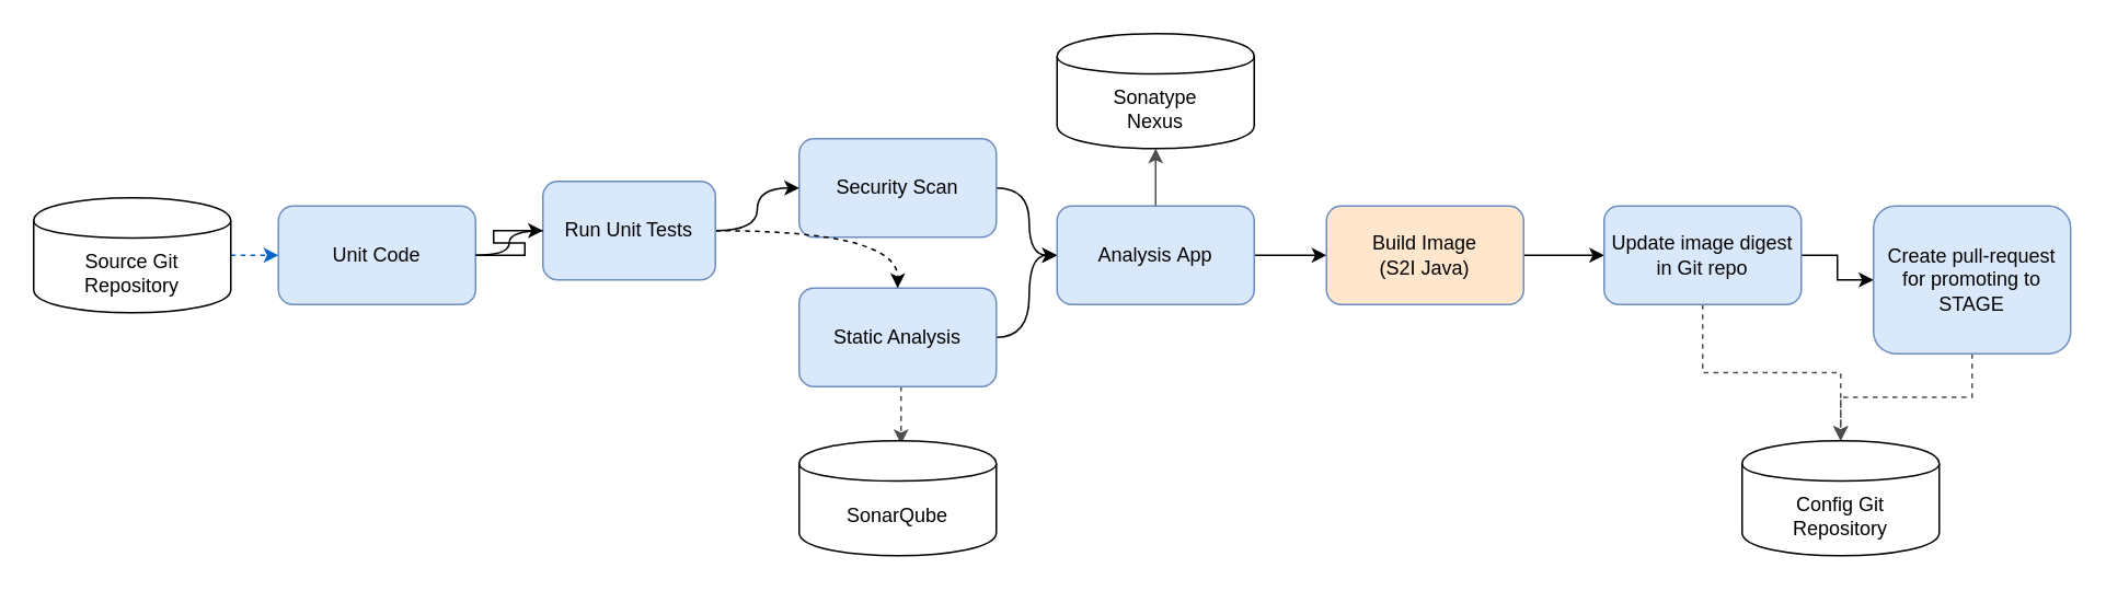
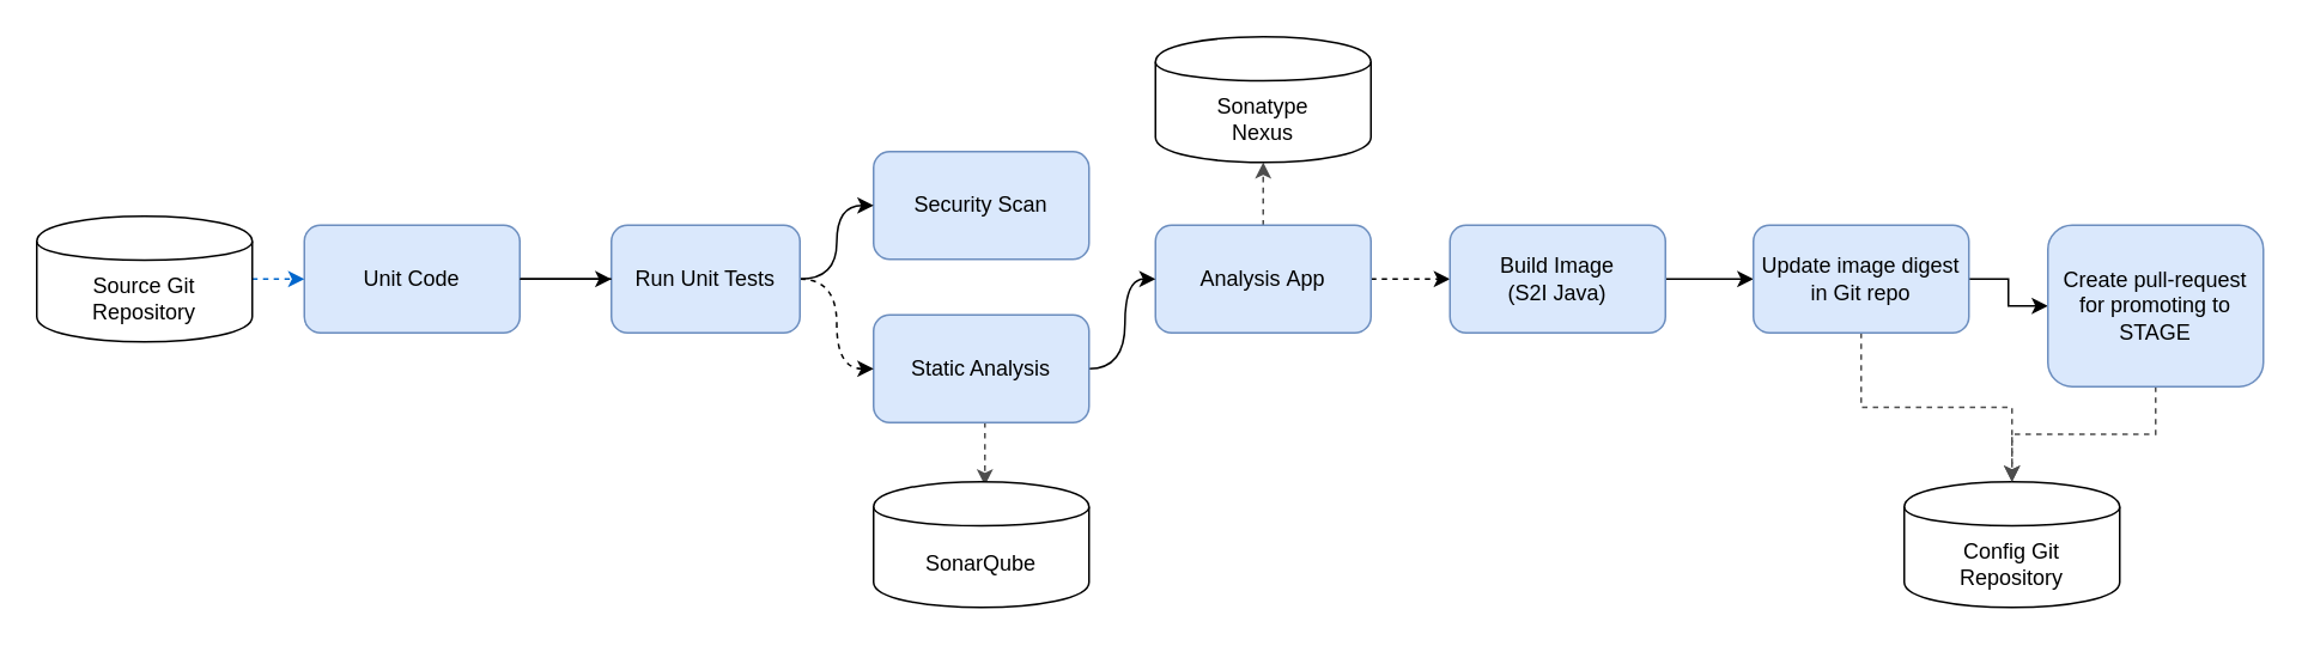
  <mxCell id="0" />
  <mxCell id="1" parent="0" />
  <mxCell id="2" style="edgeStyle=entityRelationEdgeStyle;rounded=0;orthogonalLoop=1;jettySize=auto;html=1;exitX=1;exitY=0.5;exitDx=0;exitDy=0;entryX=0;entryY=0.5;entryDx=0;entryDy=0;" parent="1" source="3" target="24" edge="1"><mxGeometry relative="1" as="geometry" /></mxCell>
  <mxCell id="3" value="Unit Code" style="rounded=1;whiteSpace=wrap;html=1;fillColor=#dae8fc;strokeColor=#6c8ebf;" parent="1" vertex="1"><mxGeometry x="169" y="125" width="120" height="60" as="geometry" /></mxCell>
  <mxCell id="4" style="edgeStyle=orthogonalEdgeStyle;curved=1;rounded=0;orthogonalLoop=1;jettySize=auto;html=1;exitX=1;exitY=0.5;exitDx=0;exitDy=0;entryX=0;entryY=0.5;entryDx=0;entryDy=0;dashed=1;strokeColor=#0066CC;" parent="1" source="5" target="3" edge="1"><mxGeometry relative="1" as="geometry"><mxPoint x="97" y="155" as="sourcePoint" /><mxPoint x="147" y="155" as="targetPoint" /></mxGeometry></mxCell>
  <mxCell id="5" value="Source Git&lt;br&gt;Repository" style="shape=cylinder;whiteSpace=wrap;html=1;boundedLbl=1;backgroundOutline=1;" parent="1" vertex="1"><mxGeometry x="20" y="120" width="120" height="70" as="geometry" /></mxCell>
- <mxCell id="6" style="edgeStyle=orthogonalEdgeStyle;curved=1;rounded=0;orthogonalLoop=1;jettySize=auto;html=1;exitX=0.5;exitY=0;exitDx=0;exitDy=0;entryX=0.5;entryY=1;entryDx=0;entryDy=0;dashed=0;strokeColor=#4D4D4D;" parent="1" source="9" target="13" edge="1"><mxGeometry relative="1" as="geometry"><mxPoint x="703" y="95" as="targetPoint" /></mxGeometry></mxCell>
- <mxCell id="7" style="edgeStyle=orthogonalEdgeStyle;curved=1;rounded=0;orthogonalLoop=1;jettySize=auto;html=1;entryX=0;entryY=0.5;entryDx=0;entryDy=0;" parent="1" source="17" target="9" edge="1"><mxGeometry relative="1" as="geometry" /></mxCell>
- <mxCell id="8" style="edgeStyle=orthogonalEdgeStyle;rounded=0;orthogonalLoop=1;jettySize=auto;html=1;exitX=1;exitY=0.5;exitDx=0;exitDy=0;entryX=0;entryY=0.5;entryDx=0;entryDy=0;" parent="1" source="9" target="16" edge="1"><mxGeometry relative="1" as="geometry" /></mxCell>
+ <mxCell id="6" style="edgeStyle=orthogonalEdgeStyle;curved=1;rounded=0;orthogonalLoop=1;jettySize=auto;html=1;exitX=0.5;exitY=0;exitDx=0;exitDy=0;entryX=0.5;entryY=1;entryDx=0;entryDy=0;dashed=1;strokeColor=#4D4D4D;" parent="1" source="9" target="13" edge="1"><mxGeometry relative="1" as="geometry"><mxPoint x="703" y="95" as="targetPoint" /></mxGeometry></mxCell>
+ <mxCell id="8" style="edgeStyle=orthogonalEdgeStyle;rounded=0;orthogonalLoop=1;jettySize=auto;html=1;exitX=1;exitY=0.5;exitDx=0;exitDy=0;entryX=0;entryY=0.5;entryDx=0;entryDy=0;dashed=1;" parent="1" source="9" target="16" edge="1"><mxGeometry relative="1" as="geometry" /></mxCell>
  <mxCell id="9" value="Analysis&amp;nbsp;App" style="rounded=1;whiteSpace=wrap;html=1;fillColor=#dae8fc;strokeColor=#6c8ebf;" parent="1" vertex="1"><mxGeometry x="643" y="125" width="120" height="60" as="geometry" /></mxCell>
  <mxCell id="10" style="edgeStyle=orthogonalEdgeStyle;curved=1;rounded=0;orthogonalLoop=1;jettySize=auto;html=1;exitX=0.5;exitY=1;exitDx=0;exitDy=0;entryX=0.5;entryY=0;entryDx=0;entryDy=0;dashed=1;strokeColor=#4D4D4D;" parent="1" edge="1"><mxGeometry relative="1" as="geometry"><mxPoint x="548" y="235" as="sourcePoint" /><mxPoint x="548" y="270" as="targetPoint" /></mxGeometry></mxCell>
  <mxCell id="11" style="edgeStyle=orthogonalEdgeStyle;curved=1;rounded=0;orthogonalLoop=1;jettySize=auto;html=1;exitX=1;exitY=0.5;exitDx=0;exitDy=0;entryX=0;entryY=0.5;entryDx=0;entryDy=0;" parent="1" source="12" target="9" edge="1"><mxGeometry relative="1" as="geometry"><mxPoint x="626" y="215" as="targetPoint" /></mxGeometry></mxCell>
  <mxCell id="12" value="Static Analysis" style="rounded=1;whiteSpace=wrap;html=1;fillColor=#dae8fc;strokeColor=#6c8ebf;" parent="1" vertex="1"><mxGeometry x="486" y="175" width="120" height="60" as="geometry" /></mxCell>
  <mxCell id="13" value="Sonatype &lt;br&gt;Nexus" style="shape=cylinder;whiteSpace=wrap;html=1;boundedLbl=1;backgroundOutline=1;" parent="1" vertex="1"><mxGeometry x="643" y="20" width="120" height="70" as="geometry" /></mxCell>
  <mxCell id="14" value="SonarQube" style="shape=cylinder;whiteSpace=wrap;html=1;boundedLbl=1;backgroundOutline=1;" parent="1" vertex="1"><mxGeometry x="486" y="268" width="120" height="70" as="geometry" /></mxCell>
  <mxCell id="15" style="edgeStyle=orthogonalEdgeStyle;curved=1;rounded=0;orthogonalLoop=1;jettySize=auto;html=1;exitX=1;exitY=0.5;exitDx=0;exitDy=0;entryX=0;entryY=0.5;entryDx=0;entryDy=0;strokeColor=#000000;" parent="1" source="16" target="20" edge="1"><mxGeometry relative="1" as="geometry" /></mxCell>
- <mxCell id="16" value="Build Image&lt;br&gt;(S2I Java)" style="rounded=1;whiteSpace=wrap;html=1;fillColor=#ffe6cc;strokeColor=#6c8ebf;" parent="1" vertex="1"><mxGeometry x="807" y="125" width="120" height="60" as="geometry" /></mxCell>
+ <mxCell id="16" value="Build Image&lt;br&gt;(S2I Java)" style="rounded=1;whiteSpace=wrap;html=1;fillColor=#dae8fc;strokeColor=#6c8ebf;" parent="1" vertex="1"><mxGeometry x="807" y="125" width="120" height="60" as="geometry" /></mxCell>
  <mxCell id="17" value="Security Scan" style="rounded=1;whiteSpace=wrap;html=1;fillColor=#dae8fc;strokeColor=#6c8ebf;" parent="1" vertex="1"><mxGeometry x="486" y="84" width="120" height="60" as="geometry" /></mxCell>
  <mxCell id="18" style="edgeStyle=orthogonalEdgeStyle;rounded=0;orthogonalLoop=1;jettySize=auto;html=1;exitX=0.5;exitY=1;exitDx=0;exitDy=0;entryX=0.5;entryY=0;entryDx=0;entryDy=0;dashed=1;strokeColor=#4D4D4D;" parent="1" source="20" target="21" edge="1"><mxGeometry relative="1" as="geometry" /></mxCell>
  <mxCell id="19" style="edgeStyle=orthogonalEdgeStyle;rounded=0;orthogonalLoop=1;jettySize=auto;html=1;exitX=1;exitY=0.5;exitDx=0;exitDy=0;entryX=0;entryY=0.5;entryDx=0;entryDy=0;" edge="1" parent="1" source="20" target="27"><mxGeometry relative="1" as="geometry" /></mxCell>
  <mxCell id="20" value="Update image digest in Git repo" style="rounded=1;whiteSpace=wrap;html=1;fillColor=#dae8fc;strokeColor=#6c8ebf;" parent="1" vertex="1"><mxGeometry x="976" y="125" width="120" height="60" as="geometry" /></mxCell>
  <mxCell id="21" value="Config Git&lt;br&gt;Repository" style="shape=cylinder;whiteSpace=wrap;html=1;boundedLbl=1;backgroundOutline=1;" parent="1" vertex="1"><mxGeometry x="1060" y="268" width="120" height="70" as="geometry" /></mxCell>
  <mxCell id="22" style="edgeStyle=orthogonalEdgeStyle;orthogonalLoop=1;jettySize=auto;html=1;exitX=1;exitY=0.5;exitDx=0;exitDy=0;entryX=0;entryY=0.5;entryDx=0;entryDy=0;curved=1;" parent="1" source="24" target="17" edge="1"><mxGeometry relative="1" as="geometry" /></mxCell>
  <mxCell id="23" style="edgeStyle=orthogonalEdgeStyle;orthogonalLoop=1;jettySize=auto;html=1;exitX=1;exitY=0.5;exitDx=0;exitDy=0;curved=1;dashed=1;" parent="1" source="24" target="12" edge="1"><mxGeometry relative="1" as="geometry" /></mxCell>
- <mxCell id="24" value="Run Unit Tests" style="rounded=1;whiteSpace=wrap;html=1;fillColor=#dae8fc;strokeColor=#6c8ebf;" parent="1" vertex="1"><mxGeometry x="330" y="110" width="105" height="60" as="geometry" /></mxCell>
+ <mxCell id="24" value="Run Unit Tests" style="rounded=1;whiteSpace=wrap;html=1;fillColor=#dae8fc;strokeColor=#6c8ebf;" parent="1" vertex="1"><mxGeometry x="340" y="125" width="105" height="60" as="geometry" /></mxCell>
  <mxCell id="25" value="" style="edgeStyle=orthogonalEdgeStyle;curved=1;rounded=0;orthogonalLoop=1;jettySize=auto;html=1;exitX=1;exitY=0.5;exitDx=0;exitDy=0;entryX=0;entryY=0.5;entryDx=0;entryDy=0;endArrow=none;" parent="1" source="3" target="24" edge="1"><mxGeometry relative="1" as="geometry"><mxPoint x="289" y="155" as="sourcePoint" /><mxPoint x="440" y="205" as="targetPoint" /></mxGeometry></mxCell>
  <mxCell id="26" style="edgeStyle=orthogonalEdgeStyle;rounded=0;orthogonalLoop=1;jettySize=auto;html=1;exitX=0.5;exitY=1;exitDx=0;exitDy=0;entryX=0.5;entryY=0;entryDx=0;entryDy=0;dashed=1;strokeColor=#4D4D4D;" edge="1" parent="1" source="27" target="21"><mxGeometry relative="1" as="geometry" /></mxCell>
  <mxCell id="27" value="Create pull-request for promoting to STAGE" style="rounded=1;whiteSpace=wrap;html=1;fillColor=#dae8fc;strokeColor=#6c8ebf;" vertex="1" parent="1"><mxGeometry x="1140" y="125" width="120" height="90" as="geometry" /></mxCell>
